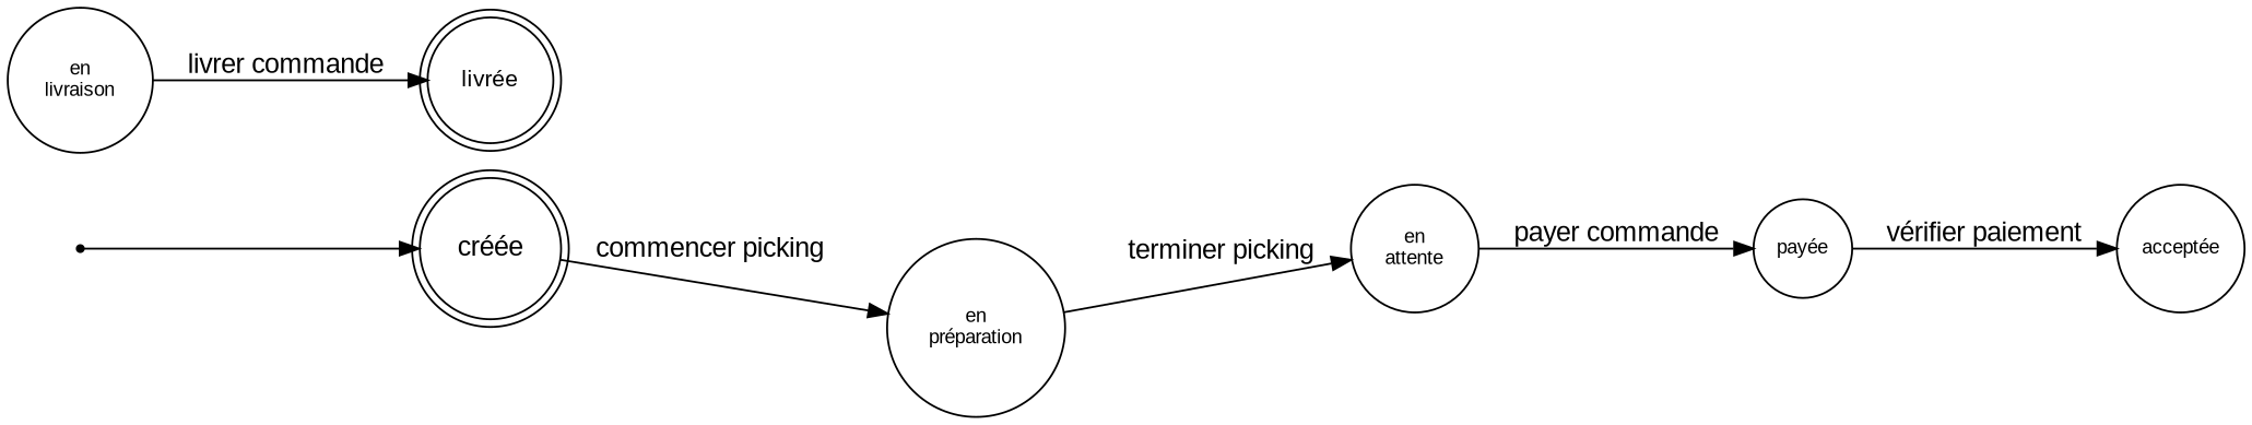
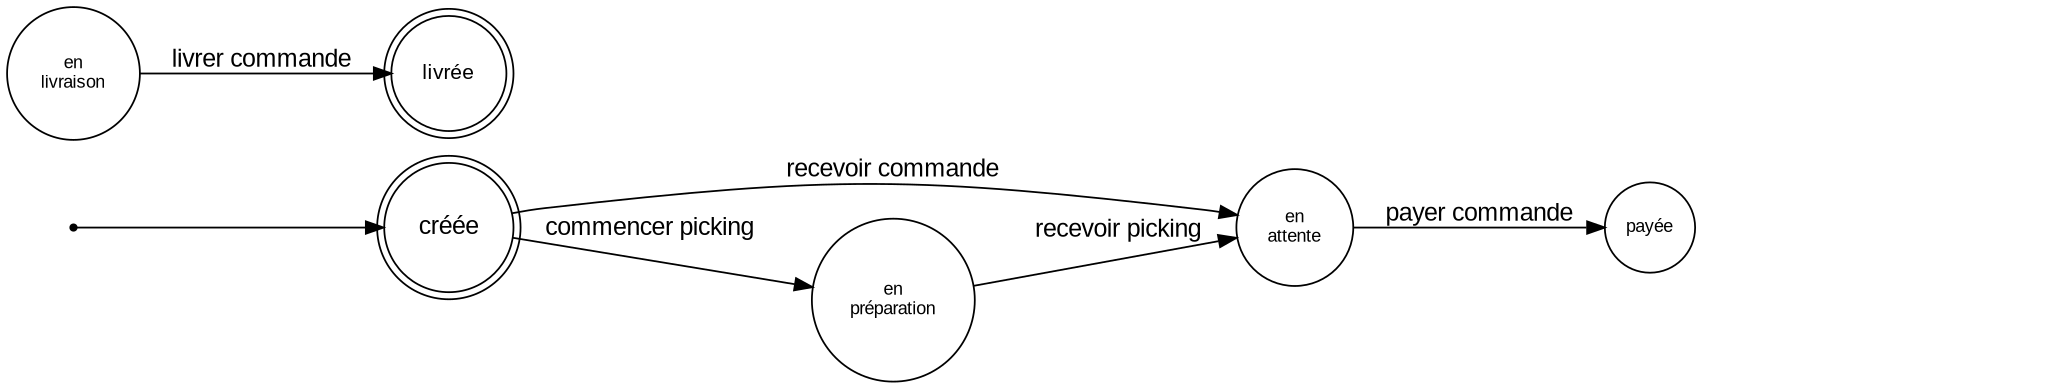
  digraph {
    fontname=arial
    rankdir=LR
    node [fontname=arial shape=circle fontsize=10]
    edge [fontname=arial]
    enter [shape=point fontsize=""]
    n2 [fontsize=14 label="créée" shape=doublecircle]
    n3 [label="en\nattente"]
    n4 [label="en\npréparation"]
    n5 [label="payée"]
-   n6 [label="acceptée"]
    n7 [label="en\nlivraison"]
    n8 [fontsize=12 label="livrée" shape=doublecircle]
    enter -> n2
+   n2 -> n3 [label="recevoir commande"]
    n2 -> n4 [label="commencer picking"]
    n3 -> n5 [label="payer commande"]
-   n4 -> n3 [label="terminer picking"]
-   n5 -> n6 [label="vérifier paiement"]
+   n4 -> n3 [label="recevoir picking"]
    n7 -> n8 [label="livrer commande"]
  }
